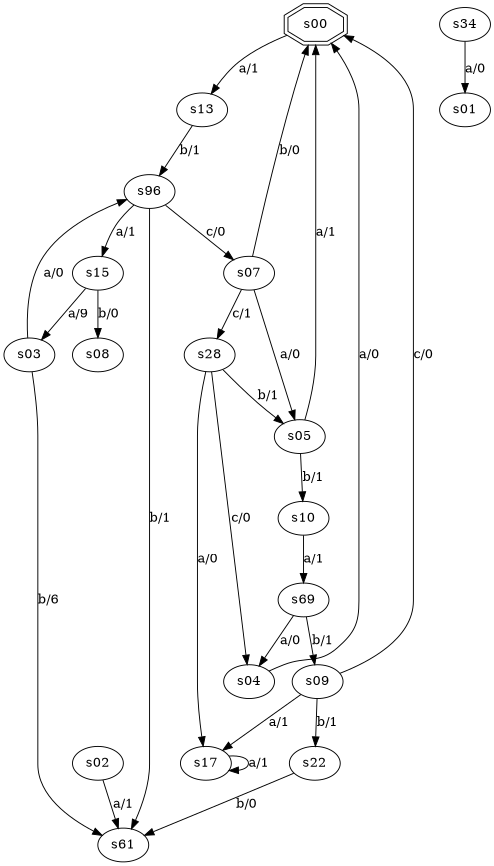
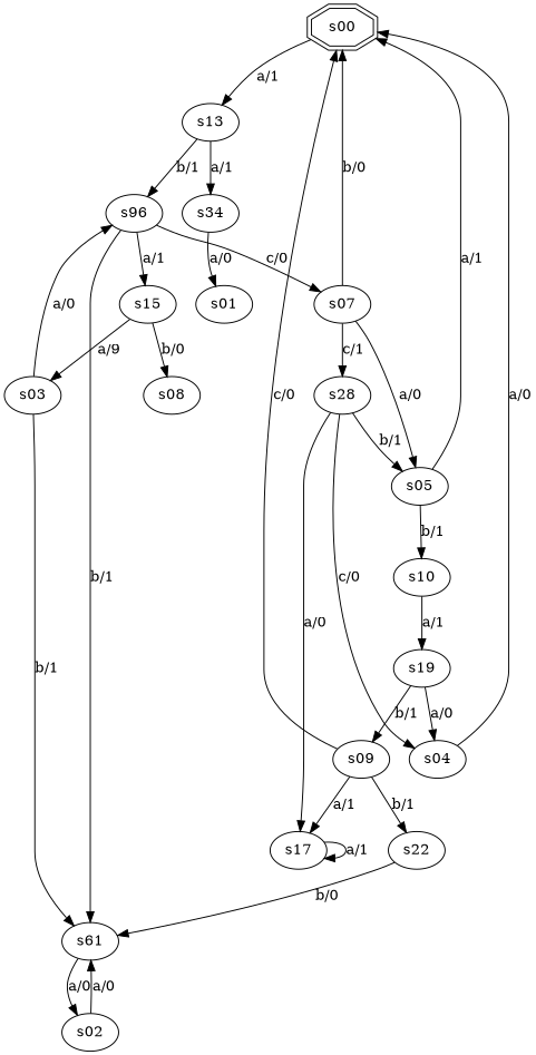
  digraph {
    s00 [shape=doubleoctagon]
    s13
    n3 [label=s96]
    n4 [label=s34]
    n5 [label=s61]
    s07
    s15
    s01
    s02
    s04
    s03
    s05
    n13 [label=s28]
    s08
    s10
-   s19 [label=s69]
+   s19
    s09
    s17
    n19 [label=s22]
    s00 -> s13 [label="a/1"]
    s13 -> n3 [label="b/1"]
+   s13 -> n4 [label="a/1"]
    n3 -> n5 [label="b/1"]
    n3 -> s07 [label="c/0"]
    n3 -> s15 [label="a/1"]
    n4 -> s01 [label="a/0"]
+   n5 -> s02 [label="a/0"]
    s07 -> s00 [label="b/0"]
    s07 -> s05 [label="a/0"]
    s07 -> n13 [label="c/1"]
    s15 -> s03 [label="a/9"]
    s15 -> s08 [label="b/0"]
-   s02 -> n5 [label="a/1"]
+   s02 -> n5 [label="a/0"]
    s04 -> s00 [label="a/0"]
    s03 -> n3 [label="a/0"]
-   s03 -> n5 [label="b/6"]
+   s03 -> n5 [label="b/1"]
    s05 -> s00 [label="a/1"]
    s05 -> s10 [label="b/1"]
    n13 -> s04 [label="c/0"]
    n13 -> s05 [label="b/1"]
    n13 -> s17 [label="a/0"]
    s10 -> s19 [label="a/1"]
    s19 -> s04 [label="a/0"]
    s19 -> s09 [label="b/1"]
    s09 -> s00 [label="c/0"]
    s09 -> s17 [label="a/1"]
    s09 -> n19 [label="b/1"]
    s17 -> s17 [label="a/1"]
    n19 -> n5 [label="b/0"]
  }
